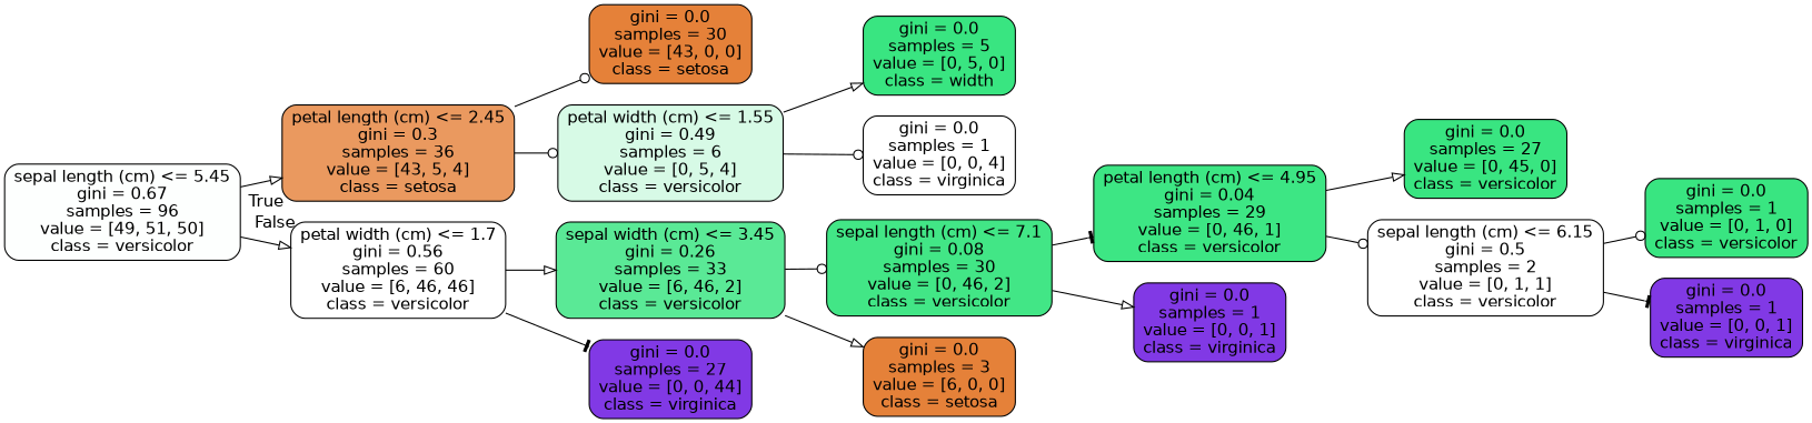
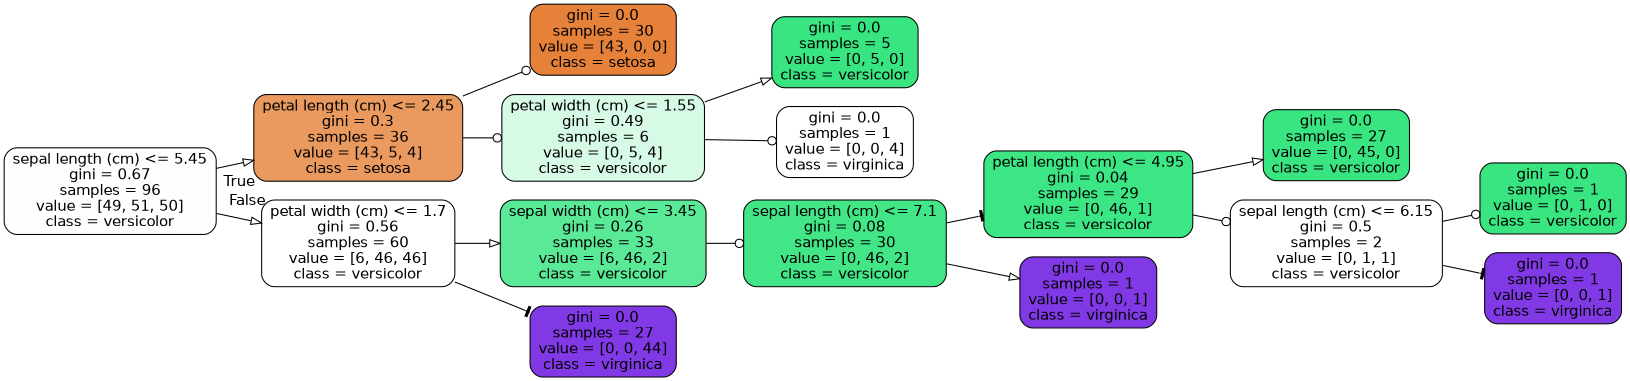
  digraph {
    fontname="DejaVu Sans"
    rankdir=LR
    node [color=black fillcolor="#ffffff" fontname="DejaVu Sans" shape=box style="filled, rounded"]
    edge [arrowhead=onormal fontname="DejaVu Sans"]
    n1 [fillcolor="#fdfffe" label="sepal length (cm) <= 5.45\ngini = 0.67\nsamples = 96\nvalue = [49, 51, 50]\nclass = versicolor"]
    n2 [fillcolor="#ea995f" label="petal length (cm) <= 2.45\ngini = 0.3\nsamples = 36\nvalue = [43, 5, 4]\nclass = setosa"]
    n3 [label="petal width (cm) <= 1.7\ngini = 0.56\nsamples = 60\nvalue = [6, 46, 46]\nclass = versicolor"]
    n4 [fillcolor="#e58139" label="gini = 0.0\nsamples = 30\nvalue = [43, 0, 0]\nclass = setosa"]
    n5 [fillcolor="#d7fae6" label="petal width (cm) <= 1.55\ngini = 0.49\nsamples = 6\nvalue = [0, 5, 4]\nclass = versicolor"]
    n6 [fillcolor="#5ae996" label="sepal width (cm) <= 3.45\ngini = 0.26\nsamples = 33\nvalue = [6, 46, 2]\nclass = versicolor"]
    n7 [fillcolor="#8139e5" label="gini = 0.0\nsamples = 27\nvalue = [0, 0, 44]\nclass = virginica"]
-   n8 [fillcolor="#39e581" label="gini = 0.0\nsamples = 5\nvalue = [0, 5, 0]\nclass = width"]
+   n8 [fillcolor="#39e581" label="gini = 0.0\nsamples = 5\nvalue = [0, 5, 0]\nclass = versicolor"]
    n9 [label="gini = 0.0\nsamples = 1\nvalue = [0, 0, 4]\nclass = virginica"]
    n10 [fillcolor="#42e686" label="sepal length (cm) <= 7.1\ngini = 0.08\nsamples = 30\nvalue = [0, 46, 2]\nclass = versicolor"]
-   n11 [fillcolor="#e58139" label="gini = 0.0\nsamples = 3\nvalue = [6, 0, 0]\nclass = setosa"]
    n12 [fillcolor="#3de684" label="petal length (cm) <= 4.95\ngini = 0.04\nsamples = 29\nvalue = [0, 46, 1]\nclass = versicolor"]
    n13 [fillcolor="#8139e5" label="gini = 0.0\nsamples = 1\nvalue = [0, 0, 1]\nclass = virginica"]
    n14 [fillcolor="#39e581" label="gini = 0.0\nsamples = 27\nvalue = [0, 45, 0]\nclass = versicolor"]
    n15 [label="sepal length (cm) <= 6.15\ngini = 0.5\nsamples = 2\nvalue = [0, 1, 1]\nclass = versicolor"]
    n16 [fillcolor="#39e581" label="gini = 0.0\nsamples = 1\nvalue = [0, 1, 0]\nclass = versicolor"]
    n17 [fillcolor="#8139e5" label="gini = 0.0\nsamples = 1\nvalue = [0, 0, 1]\nclass = virginica"]
    n1 -> n2 [headlabel=True labelangle=45 labeldistance=2.5]
    n1 -> n3 [headlabel=False labelangle=-45 labeldistance=2.5]
    n2 -> n4 [arrowhead=odot]
    n2 -> n5 [arrowhead=odot]
    n3 -> n6
    n3 -> n7 [arrowhead=tee]
    n5 -> n8
    n5 -> n9 [arrowhead=odot]
    n6 -> n10 [arrowhead=odot]
-   n6 -> n11
    n10 -> n12 [arrowhead=tee]
    n10 -> n13
    n12 -> n14
    n12 -> n15 [arrowhead=odot]
    n15 -> n16 [arrowhead=odot]
    n15 -> n17 [arrowhead=tee]
  }
